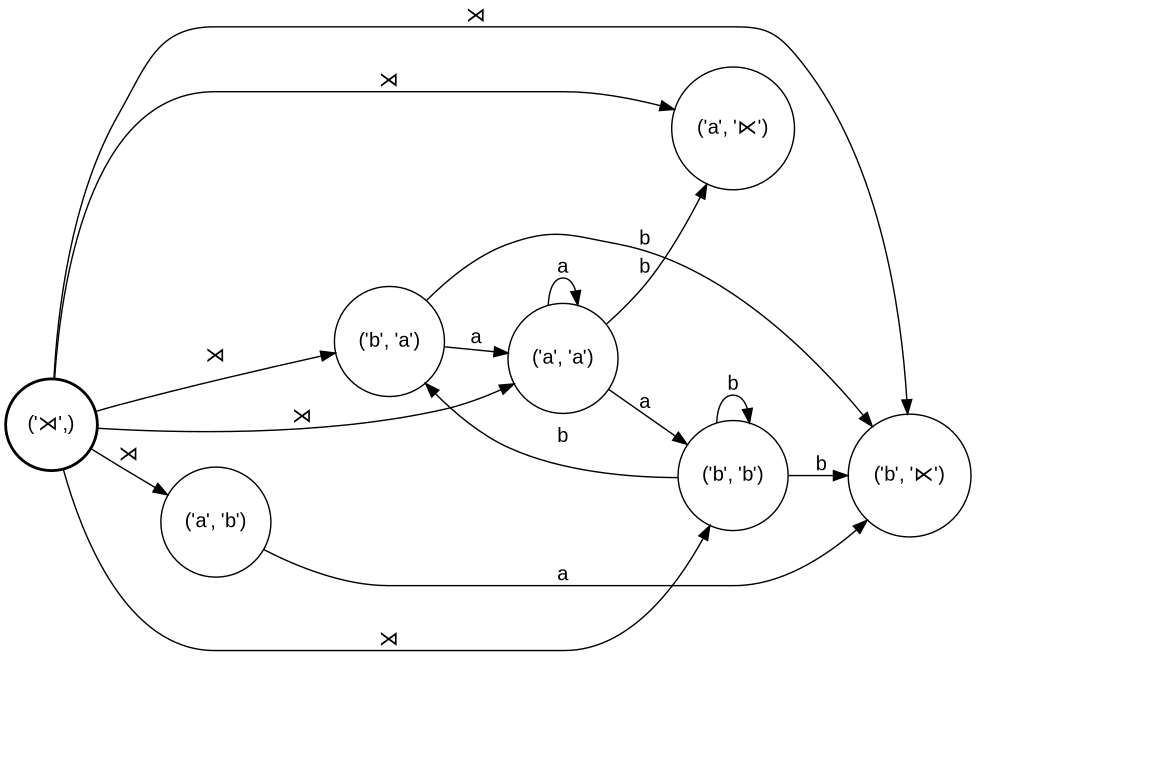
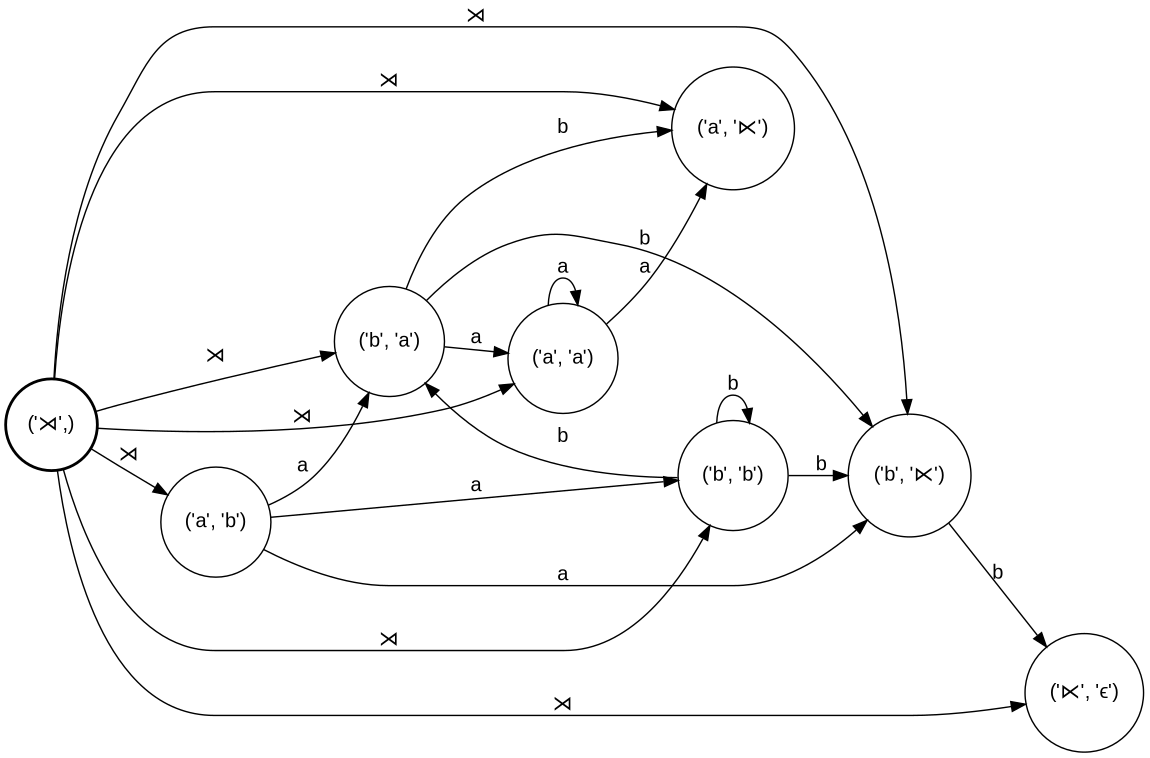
  digraph {
    fontname="Liberation Sans"
    nodesep=0.25
    rankdir=LR
    ranksep=0.4
    node [fontname="Liberation Sans" fontsize=14 shape=circle style=solid]
    edge [fontname="Liberation Sans" fontsize=14]
    n1 [label="('⋊',)" style=bold]
    n2 [label="('a', '⋉')"]
+   n3 [label="('⋉', 'ϵ')"]
    n4 [label="('b', 'a')"]
    n5 [label="('b', 'b')"]
    n6 [label="('b', '⋉')"]
    n7 [label="('a', 'a')"]
    n8 [label="('a', 'b')"]
    n1 -> n2 [label="⋊"]
+   n1 -> n3 [label="⋊"]
    n1 -> n4 [label="⋊"]
    n1 -> n5 [label="⋊"]
    n1 -> n6 [label="⋊"]
    n1 -> n7 [label="⋊"]
    n1 -> n8 [label="⋊"]
+   n4 -> n2 [label=b]
    n4 -> n6 [label=b]
    n4 -> n7 [label=a]
    n5 -> n4 [label=b]
    n5 -> n5 [label=b]
    n5 -> n6 [label=b]
-   n7 -> n2 [label=b]
+   n6 -> n3 [label=b]
+   n7 -> n2 [label=a]
    n7 -> n7 [label=a]
-   n7 -> n5 [label=a]
+   n8 -> n4 [label=a]
+   n8 -> n5 [label=a]
    n8 -> n6 [label=a]
  }
